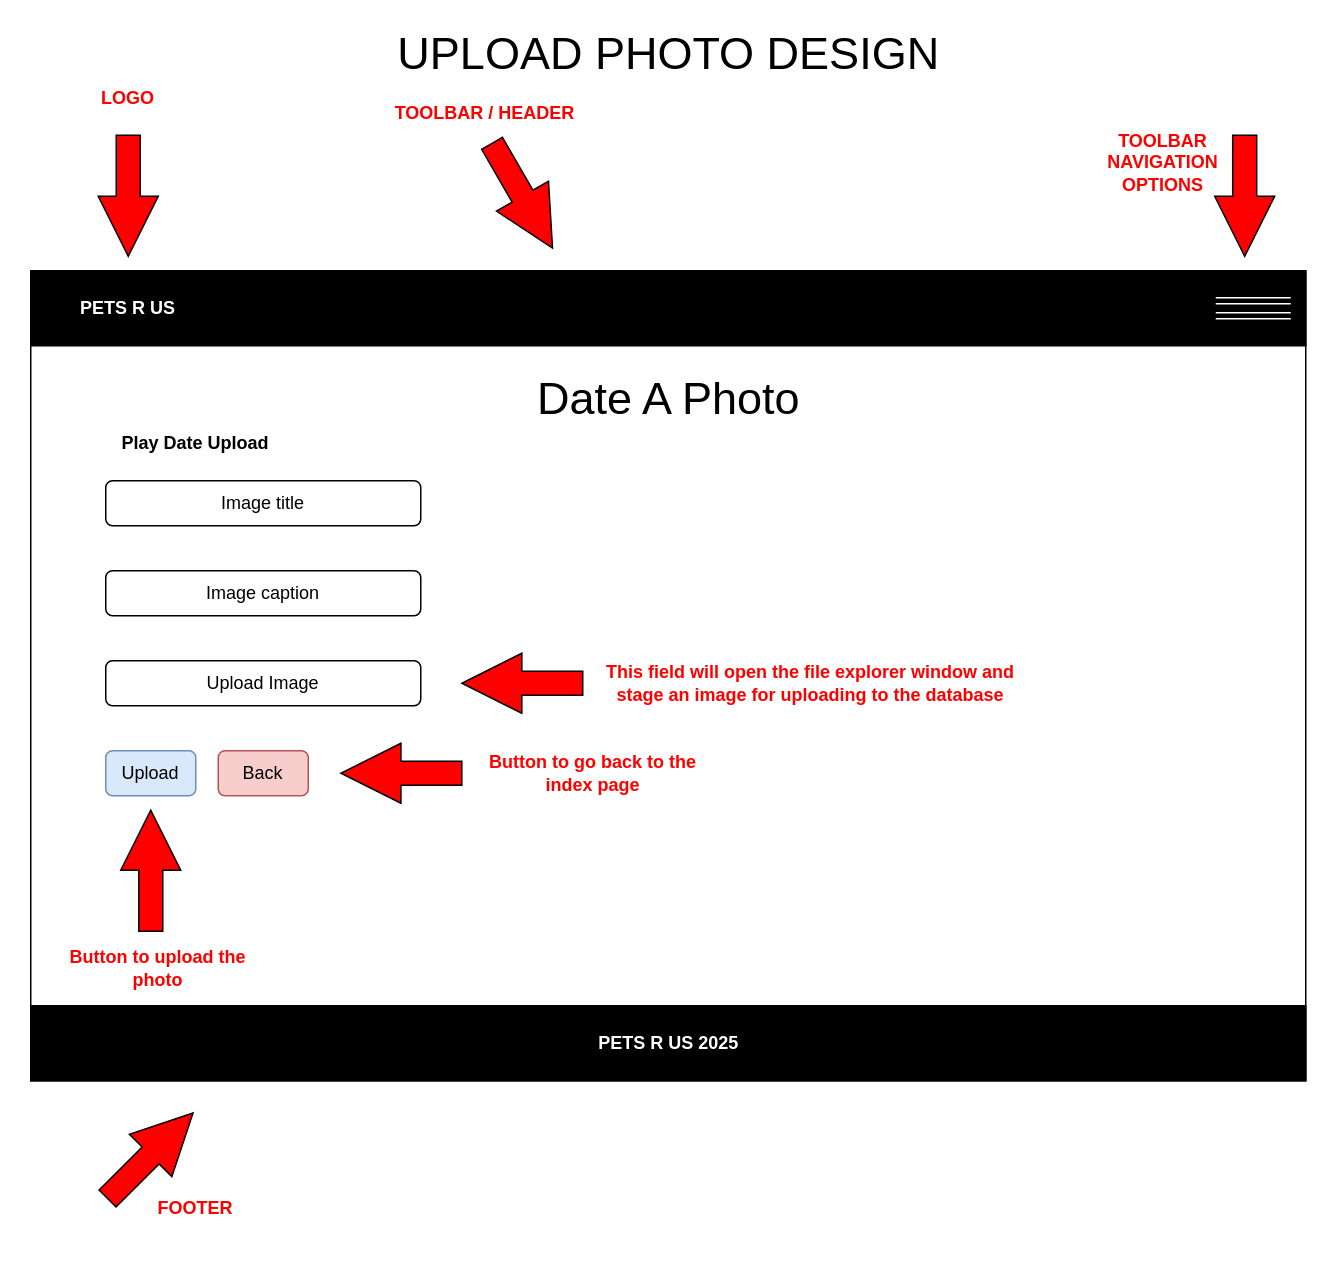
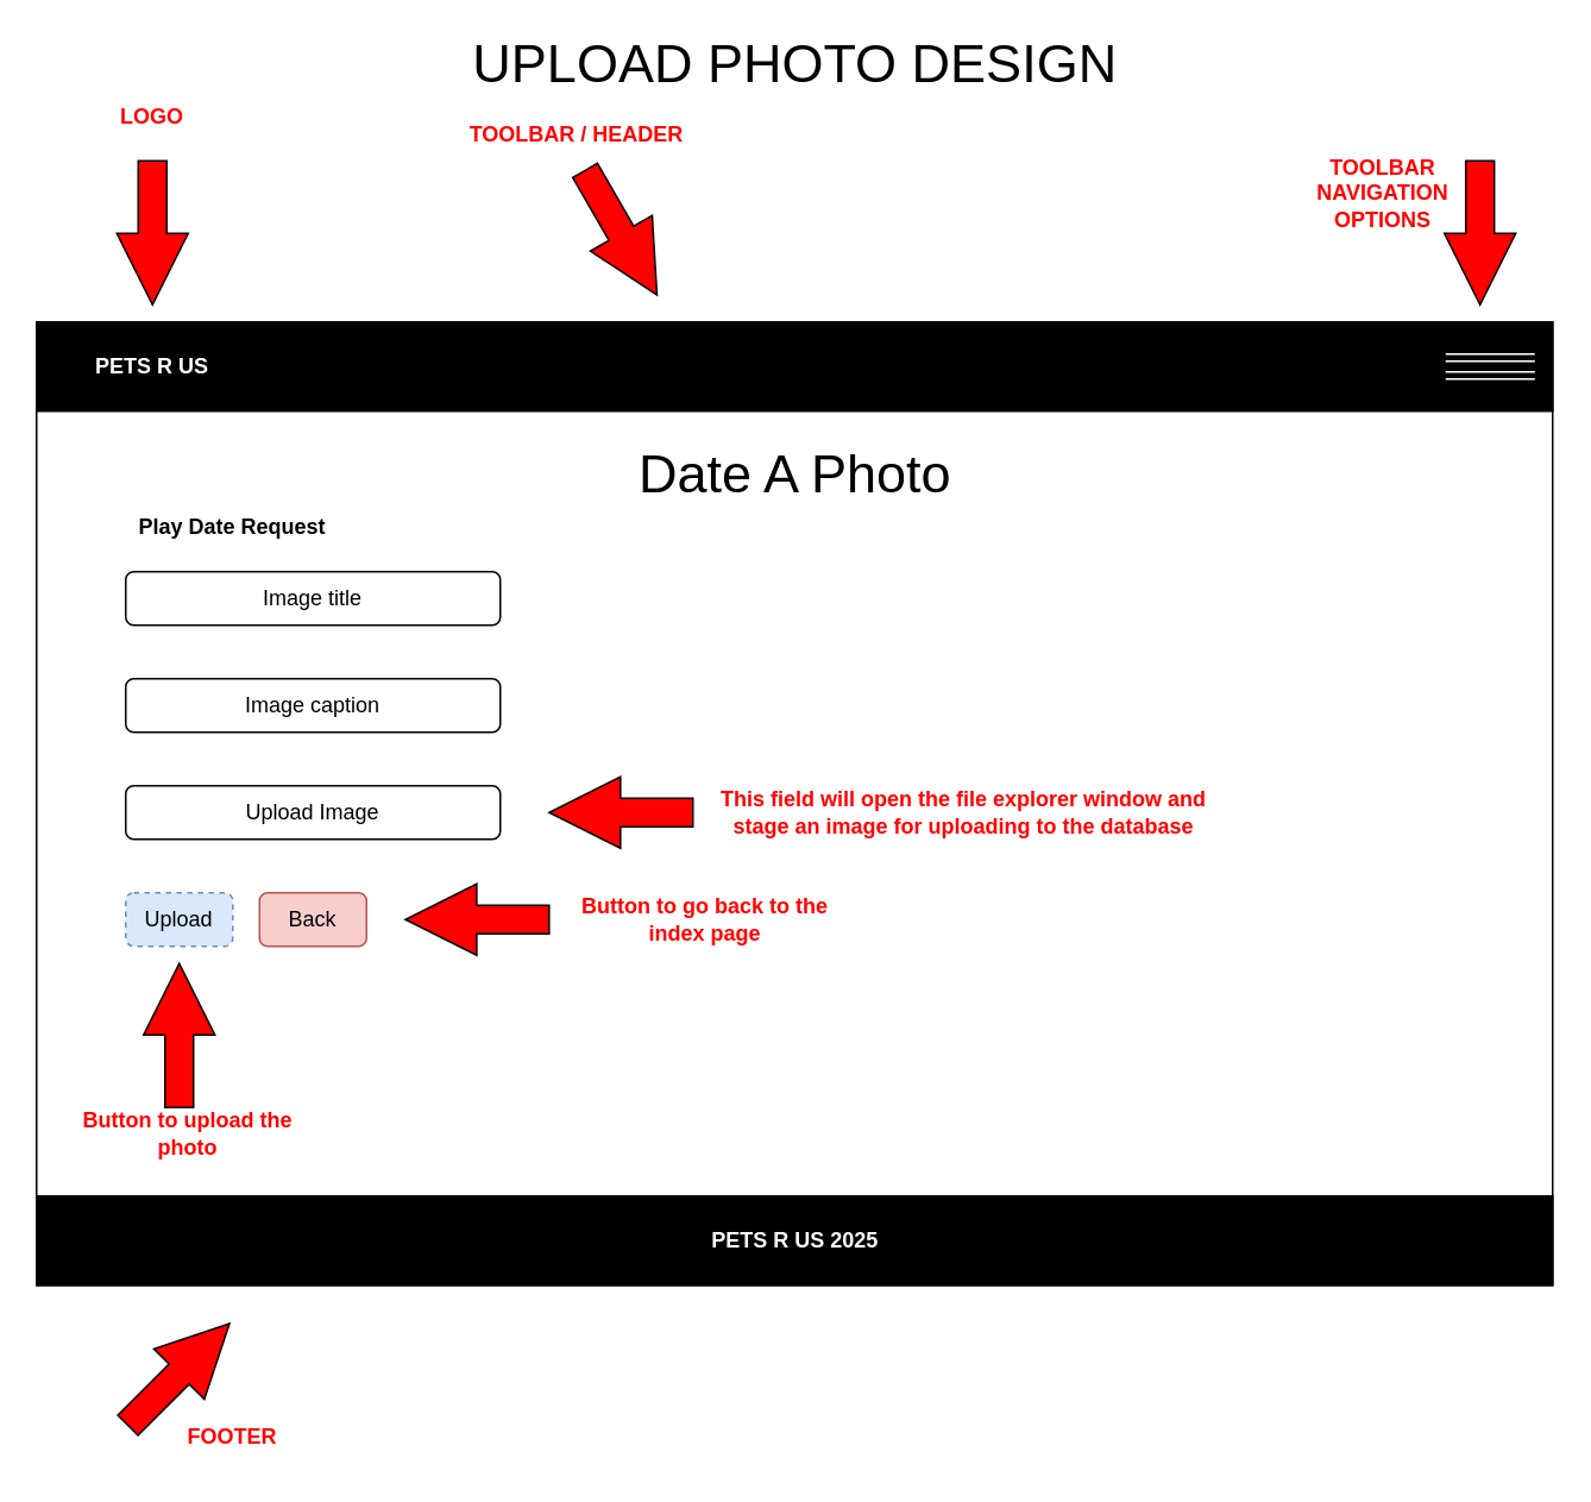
  <mxCell id="0" />
  <mxCell id="1" parent="0" />
  <mxCell id="2" value="" style="rounded=0;whiteSpace=wrap;html=1;" vertex="1" parent="1"><mxGeometry y="180" width="850" height="540" as="geometry" x="20" /></mxCell>
  <mxCell id="3" value="" style="rounded=0;whiteSpace=wrap;html=1;fillColor=#000000;" vertex="1" parent="1"><mxGeometry y="180" width="850" height="50" as="geometry" x="20" /></mxCell>
  <mxCell id="4" value="&lt;font color=&quot;#ffffff&quot;&gt;&lt;b&gt;PETS R US&lt;/b&gt;&lt;/font&gt;" style="text;html=1;strokeColor=none;fillColor=none;align=center;verticalAlign=middle;whiteSpace=wrap;rounded=0;" vertex="1" parent="1"><mxGeometry x="30" y="190" width="110" height="30" as="geometry" /></mxCell>
  <mxCell id="5" value="" style="shape=link;html=1;rounded=0;fontColor=#FFFFFF;strokeColor=#FFFFFF;" edge="1" parent="1"><mxGeometry width="100" relative="1" as="geometry"><mxPoint x="810" y="200" as="sourcePoint" /><mxPoint x="860" y="200" as="targetPoint" /><Array as="points"><mxPoint x="850" y="200" /></Array></mxGeometry></mxCell>
  <mxCell id="6" value="" style="shape=link;html=1;rounded=0;fontColor=#FFFFFF;strokeColor=#FFFFFF;" edge="1" parent="1"><mxGeometry width="100" relative="1" as="geometry"><mxPoint x="810" y="210" as="sourcePoint" /><mxPoint x="860" y="210" as="targetPoint" /><Array as="points"><mxPoint x="850" y="210" /></Array></mxGeometry></mxCell>
  <mxCell id="7" value="" style="rounded=0;whiteSpace=wrap;html=1;fillColor=#000000;" vertex="1" parent="1"><mxGeometry y="670" width="850" height="50" as="geometry" x="20" /></mxCell>
  <mxCell id="8" value="&lt;b&gt;PETS R US 2025&lt;/b&gt;" style="text;html=1;strokeColor=none;fillColor=none;align=center;verticalAlign=middle;whiteSpace=wrap;rounded=0;fontColor=#FFFFFF;" vertex="1" parent="1"><mxGeometry x="388" y="680" width="115" height="30" as="geometry" /></mxCell>
  <mxCell id="9" value="" style="html=1;shadow=0;dashed=0;align=center;verticalAlign=middle;shape=mxgraph.arrows2.arrow;dy=0.6;dx=40;notch=0;fontColor=#FFFFFF;fillColor=#FF0000;rotation=-45;" vertex="1" parent="1"><mxGeometry x="59.39" y="750" width="80.61" height="40" as="geometry" /></mxCell>
  <mxCell id="10" value="&lt;font color=&quot;#ff0000&quot;&gt;&lt;b&gt;FOOTER&lt;/b&gt;&lt;/font&gt;" style="text;html=1;strokeColor=none;fillColor=none;align=center;verticalAlign=middle;whiteSpace=wrap;rounded=0;fontColor=#FFFFFF;" vertex="1" parent="1"><mxGeometry x="100" y="790" width="60" height="30" as="geometry" /></mxCell>
  <mxCell id="11" value="" style="html=1;shadow=0;dashed=0;align=center;verticalAlign=middle;shape=mxgraph.arrows2.arrow;dy=0.6;dx=40;notch=0;fontColor=#FFFFFF;fillColor=#FF0000;rotation=60;" vertex="1" parent="1"><mxGeometry x="307.387" y="110.002" width="80.61" height="40" as="geometry" /></mxCell>
  <mxCell id="12" value="&lt;font color=&quot;#ff0000&quot;&gt;&lt;b&gt;TOOLBAR / HEADER&lt;/b&gt;&lt;/font&gt;" style="text;html=1;strokeColor=none;fillColor=none;align=center;verticalAlign=middle;whiteSpace=wrap;rounded=0;fontColor=#FFFFFF;" vertex="1" parent="1"><mxGeometry x="258" y="60" width="130" height="30" as="geometry" /></mxCell>
  <mxCell id="13" value="" style="html=1;shadow=0;dashed=0;align=center;verticalAlign=middle;shape=mxgraph.arrows2.arrow;dy=0.6;dx=40;notch=0;fontColor=#FFFFFF;fillColor=#FF0000;rotation=90;" vertex="1" parent="1"><mxGeometry x="44.698" y="110.005" width="80.61" height="40" as="geometry" /></mxCell>
  <mxCell id="14" value="&lt;font color=&quot;#ff0000&quot;&gt;&lt;b&gt;LOGO&lt;/b&gt;&lt;/font&gt;" style="text;html=1;strokeColor=none;fillColor=none;align=center;verticalAlign=middle;whiteSpace=wrap;rounded=0;fontColor=#FFFFFF;" vertex="1" parent="1"><mxGeometry y="50" width="130" height="30" as="geometry" x="20" /></mxCell>
  <mxCell id="15" value="" style="html=1;shadow=0;dashed=0;align=center;verticalAlign=middle;shape=mxgraph.arrows2.arrow;dy=0.6;dx=40;notch=0;fontColor=#FFFFFF;fillColor=#FF0000;rotation=90;" vertex="1" parent="1"><mxGeometry x="788.998" y="110.005" width="80.61" height="40" as="geometry" /></mxCell>
  <mxCell id="16" value="&lt;font color=&quot;#ff0000&quot;&gt;&lt;b&gt;TOOLBAR NAVIGATION OPTIONS&lt;br&gt;&lt;br&gt;&lt;/b&gt;&lt;/font&gt;" style="text;html=1;strokeColor=none;fillColor=none;align=center;verticalAlign=middle;whiteSpace=wrap;rounded=0;fontColor=#FFFFFF;" vertex="1" parent="1"><mxGeometry x="710" y="100" width="130" height="30" as="geometry" /></mxCell>
  <mxCell id="17" value="&lt;font color=&quot;#000000&quot; style=&quot;font-size: 30px;&quot;&gt;UPLOAD PHOTO DESIGN&lt;/font&gt;" style="text;html=1;strokeColor=none;fillColor=none;align=center;verticalAlign=middle;whiteSpace=wrap;rounded=0;fontColor=#FF0000;" vertex="1" parent="1"><mxGeometry x="215" y="20" width="460.5" height="30" as="geometry" /></mxCell>
  <mxCell id="18" value="&lt;font color=&quot;#000000&quot;&gt;&lt;span style=&quot;font-size: 30px;&quot;&gt;Date A Photo&lt;/span&gt;&lt;/font&gt;" style="text;html=1;strokeColor=none;fillColor=none;align=center;verticalAlign=middle;whiteSpace=wrap;rounded=0;fontColor=#FF0000;" vertex="1" parent="1"><mxGeometry x="215" y="250" width="460.5" height="30" as="geometry" /></mxCell>
- <mxCell id="19" value="&lt;b style=&quot;&quot;&gt;Play Date Upload&lt;/b&gt;" style="text;html=1;strokeColor=none;fillColor=none;align=center;verticalAlign=middle;whiteSpace=wrap;rounded=0;" vertex="1" parent="1"><mxGeometry x="75" y="280" width="110" height="30" as="geometry" /></mxCell>
+ <mxCell id="19" value="&lt;b style=&quot;&quot;&gt;Play Date Request&lt;/b&gt;" style="text;html=1;strokeColor=none;fillColor=none;align=center;verticalAlign=middle;whiteSpace=wrap;rounded=0;" vertex="1" parent="1"><mxGeometry x="75" y="280" width="110" height="30" as="geometry" /></mxCell>
  <mxCell id="20" value="Image title" style="rounded=1;whiteSpace=wrap;html=1;" vertex="1" parent="1"><mxGeometry x="70" y="320" width="210" height="30" as="geometry" /></mxCell>
  <mxCell id="21" value="Image caption" style="rounded=1;whiteSpace=wrap;html=1;fontColor=#000000;" vertex="1" parent="1"><mxGeometry x="70" y="380" width="210" height="30" as="geometry" /></mxCell>
  <mxCell id="22" value="Upload Image" style="rounded=1;whiteSpace=wrap;html=1;fontColor=#000000;" vertex="1" parent="1"><mxGeometry x="70" y="440" width="210" height="30" as="geometry" /></mxCell>
- <mxCell id="23" value="Upload" style="rounded=1;whiteSpace=wrap;html=1;fillColor=#dae8fc;strokeColor=#6c8ebf;" vertex="1" parent="1"><mxGeometry x="70" y="500" width="60" height="30" as="geometry" /></mxCell>
+ <mxCell id="23" value="Upload" style="rounded=1;whiteSpace=wrap;html=1;fillColor=#dae8fc;strokeColor=#6c8ebf;dashed=1;" vertex="1" parent="1"><mxGeometry x="70" y="500" width="60" height="30" as="geometry" /></mxCell>
  <mxCell id="24" value="Back" style="rounded=1;whiteSpace=wrap;html=1;fillColor=#f8cecc;strokeColor=#b85450;" vertex="1" parent="1"><mxGeometry x="145" y="500" width="60" height="30" as="geometry" /></mxCell>
  <mxCell id="25" value="" style="html=1;shadow=0;dashed=0;align=center;verticalAlign=middle;shape=mxgraph.arrows2.arrow;dy=0.6;dx=40;notch=0;fontColor=#FFFFFF;fillColor=#FF0000;rotation=-90;" vertex="1" parent="1"><mxGeometry x="59.697" y="560.002" width="80.61" height="40" as="geometry" /></mxCell>
  <mxCell id="26" value="" style="html=1;shadow=0;dashed=0;align=center;verticalAlign=middle;shape=mxgraph.arrows2.arrow;dy=0.6;dx=40;notch=0;fontColor=#FFFFFF;fillColor=#FF0000;rotation=-180;" vertex="1" parent="1"><mxGeometry x="226.775" y="495.005" width="80.61" height="40" as="geometry" /></mxCell>
  <mxCell id="27" value="&lt;font color=&quot;#ff0000&quot;&gt;&lt;b&gt;Button to go back to the index page&lt;/b&gt;&lt;/font&gt;" style="text;html=1;strokeColor=none;fillColor=none;align=center;verticalAlign=middle;whiteSpace=wrap;rounded=0;fontColor=#FFFFFF;" vertex="1" parent="1"><mxGeometry x="320" y="500" width="150" height="30" as="geometry" /></mxCell>
- <mxCell id="28" value="&lt;font color=&quot;#ff0000&quot;&gt;&lt;b&gt;Button to upload the photo&lt;/b&gt;&lt;/font&gt;" style="text;html=1;strokeColor=none;fillColor=none;align=center;verticalAlign=middle;whiteSpace=wrap;rounded=0;fontColor=#FFFFFF;" vertex="1" parent="1"><mxGeometry x="30" y="630" width="150" height="30" as="geometry" /></mxCell>
+ <mxCell id="28" value="&lt;font color=&quot;#ff0000&quot;&gt;&lt;b&gt;Button to upload the photo&lt;/b&gt;&lt;/font&gt;" style="text;html=1;strokeColor=none;fillColor=none;align=center;verticalAlign=middle;whiteSpace=wrap;rounded=0;fontColor=#FFFFFF;" vertex="1" parent="1"><mxGeometry x="30" y="620" width="150" height="30" as="geometry" /></mxCell>
  <mxCell id="29" value="" style="html=1;shadow=0;dashed=0;align=center;verticalAlign=middle;shape=mxgraph.arrows2.arrow;dy=0.6;dx=40;notch=0;fontColor=#FFFFFF;fillColor=#FF0000;rotation=-180;" vertex="1" parent="1"><mxGeometry x="307.39" y="435" width="80.61" height="40" as="geometry" /></mxCell>
  <mxCell id="30" value="&lt;font color=&quot;#ff0000&quot;&gt;&lt;b&gt;This field will open the file explorer window and stage an image for uploading to the database&lt;/b&gt;&lt;/font&gt;" style="text;html=1;strokeColor=none;fillColor=none;align=center;verticalAlign=middle;whiteSpace=wrap;rounded=0;fontColor=#FFFFFF;" vertex="1" parent="1"><mxGeometry x="400" y="440" width="280" height="30" as="geometry" /></mxCell>
